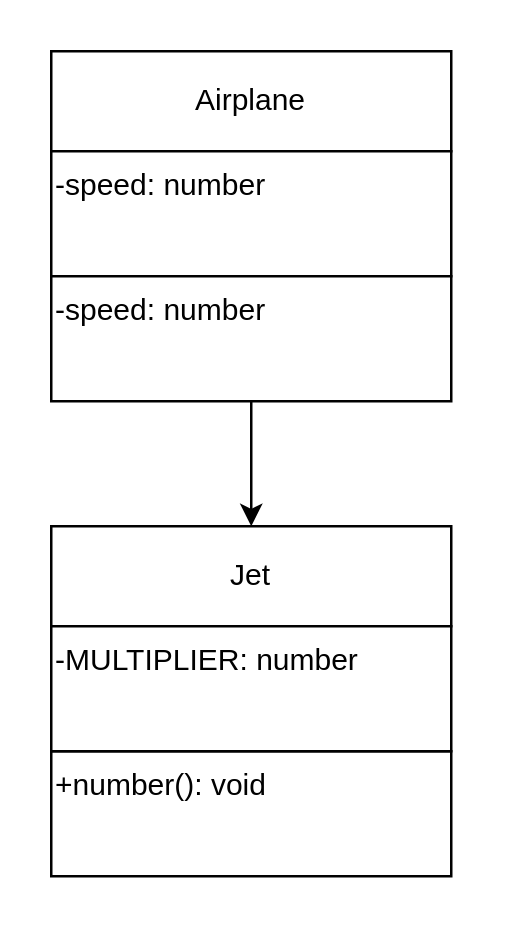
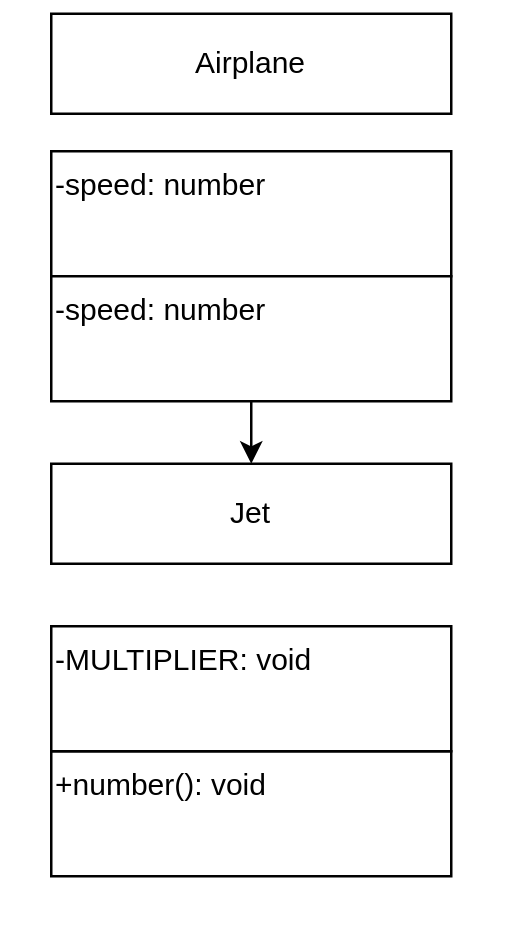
  <mxCell id="0" />
  <mxCell id="1" parent="0" />
- <mxCell id="2" value="Airplane" style="rounded=0;whiteSpace=wrap;html=1;" vertex="1" parent="1"><mxGeometry x="20" y="20" width="160" height="40" as="geometry" /></mxCell>
+ <mxCell id="2" value="Airplane" style="rounded=0;whiteSpace=wrap;html=1;" vertex="1" parent="1"><mxGeometry x="20" y="5" width="160" height="40" as="geometry" /></mxCell>
  <mxCell id="3" value="-speed: number" style="rounded=0;whiteSpace=wrap;html=1;align=left;verticalAlign=top;" vertex="1" parent="1"><mxGeometry x="20" y="60" width="160" height="50" as="geometry" /></mxCell>
- <mxCell id="4" value="Jet" style="rounded=0;whiteSpace=wrap;html=1;" vertex="1" parent="1"><mxGeometry x="20" y="210" width="160" height="40" as="geometry" /></mxCell>
+ <mxCell id="4" value="Jet" style="rounded=0;whiteSpace=wrap;html=1;" vertex="1" parent="1"><mxGeometry x="20" y="185" width="160" height="40" as="geometry" /></mxCell>
  <mxCell id="5" value="+number(): void" style="rounded=0;whiteSpace=wrap;html=1;align=left;verticalAlign=top;" vertex="1" parent="1"><mxGeometry x="20" y="300" width="160" height="50" as="geometry" /></mxCell>
  <mxCell id="6" style="edgeStyle=none;html=1;entryX=0.5;entryY=0;entryDx=0;entryDy=0;" edge="1" parent="1" source="7" target="4"><mxGeometry relative="1" as="geometry" /></mxCell>
  <mxCell id="7" value="-speed: number" style="rounded=0;whiteSpace=wrap;html=1;align=left;verticalAlign=top;" vertex="1" parent="1"><mxGeometry x="20" y="110" width="160" height="50" as="geometry" /></mxCell>
- <mxCell id="8" value="-MULTIPLIER: number" style="rounded=0;whiteSpace=wrap;html=1;align=left;verticalAlign=top;" vertex="1" parent="1"><mxGeometry x="20" y="250" width="160" height="50" as="geometry" /></mxCell>
+ <mxCell id="8" value="-MULTIPLIER: void" style="rounded=0;whiteSpace=wrap;html=1;align=left;verticalAlign=top;" vertex="1" parent="1"><mxGeometry x="20" y="250" width="160" height="50" as="geometry" /></mxCell>
